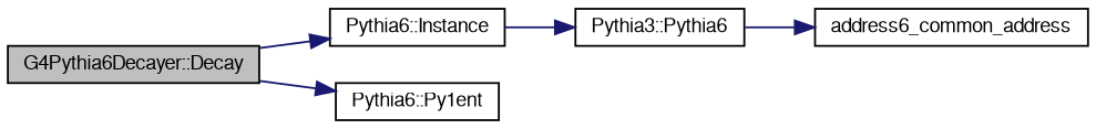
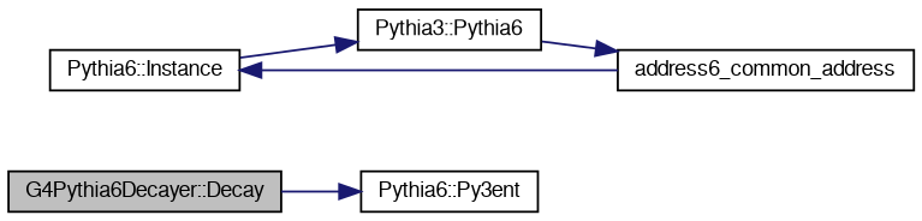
  digraph {
    rankdir=LR
    node [color=black fontname=FreeSans fontsize=10 shape=record]
    edge [color=midnightblue fontname=FreeSans fontsize=10 labelfontname=FreeSans labelfontsize=10 style=solid]
    n1 [fillcolor=grey75 fontcolor=black height=0.2 label="G4Pythia6Decayer::Decay" style=filled width=0.4]
    n2 [height=0.2 label="Pythia6::Instance" width=0.4]
-   n3 [height=0.2 label="Pythia6::Py1ent" width=0.4]
+   n3 [height=0.2 label="Pythia6::Py3ent" width=0.4]
    n4 [height=0.2 label="Pythia3::Pythia6" width=0.4]
    n5 [height=0.2 label=address6_common_address width=0.4]
-   n1 -> n2
+   n5 -> n2
    n1 -> n3
    n2 -> n4
    n4 -> n5
  }
